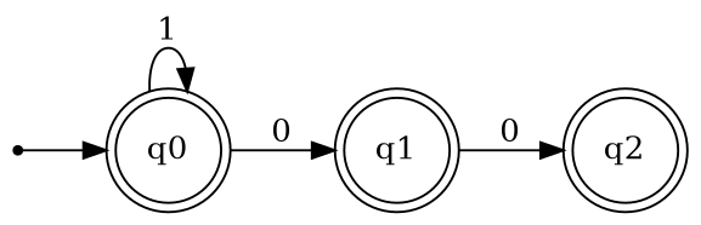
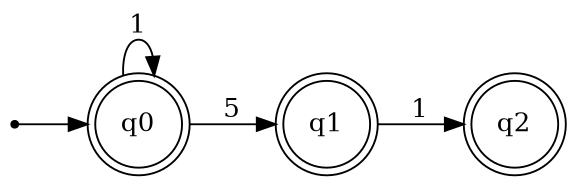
  digraph {
    rankdir=LR
    node [shape=doublecircle]
    p [shape=point]
    q0
    q1
    q2
    p -> q0
    q0 -> q0 [label=1]
-   q0 -> q1 [label=0]
-   q1 -> q2 [label=0]
+   q0 -> q1 [label=5]
+   q1 -> q2 [label=1]
  }
